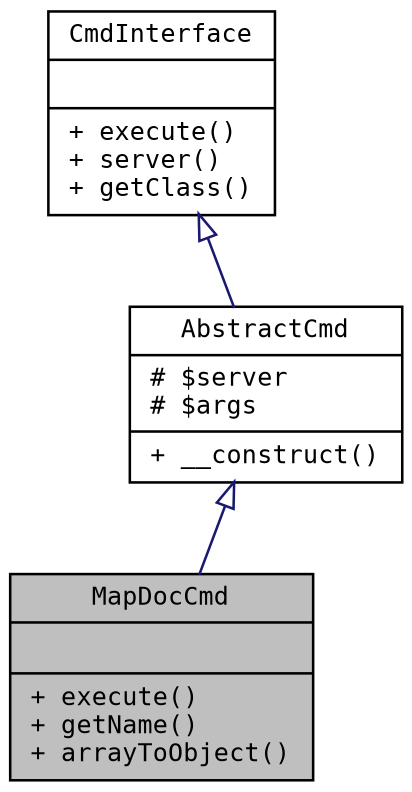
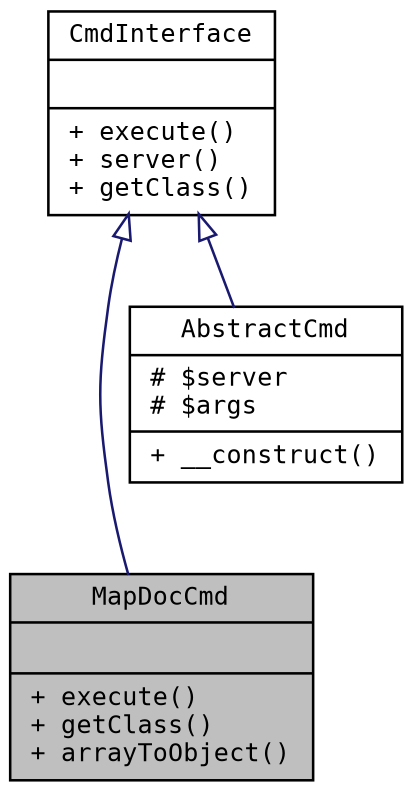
  digraph {
    fontname="DejaVu Sans Mono"
    node [color=black fillcolor=white fontname="DejaVu Sans Mono" fontsize=10 shape=record style=filled]
    edge [arrowtail=onormal color=midnightblue dir=back fontname="DejaVu Sans Mono" fontsize=10 labelfontname="FreeSans.ttf" labelfontsize=10 style=solid]
-   n1 [fillcolor=grey75 fontcolor=black height=0.2 label="{MapDocCmd\n||+ execute()\l+ getName()\l+ arrayToObject()\l}" width=0.4]
+   n1 [fillcolor=grey75 fontcolor=black height=0.2 label="{MapDocCmd\n||+ execute()\l+ getClass()\l+ arrayToObject()\l}" width=0.4]
    n2 [height=0.2 label="{AbstractCmd\n|# $server\l# $args\l|+ __construct()\l}" width=0.4]
    n3 [height=0.2 label="{CmdInterface\n||+ execute()\l+ server()\l+ getClass()\l}" width=0.4]
-   n2 -> n1
+   n3 -> n1
    n3 -> n2
  }
